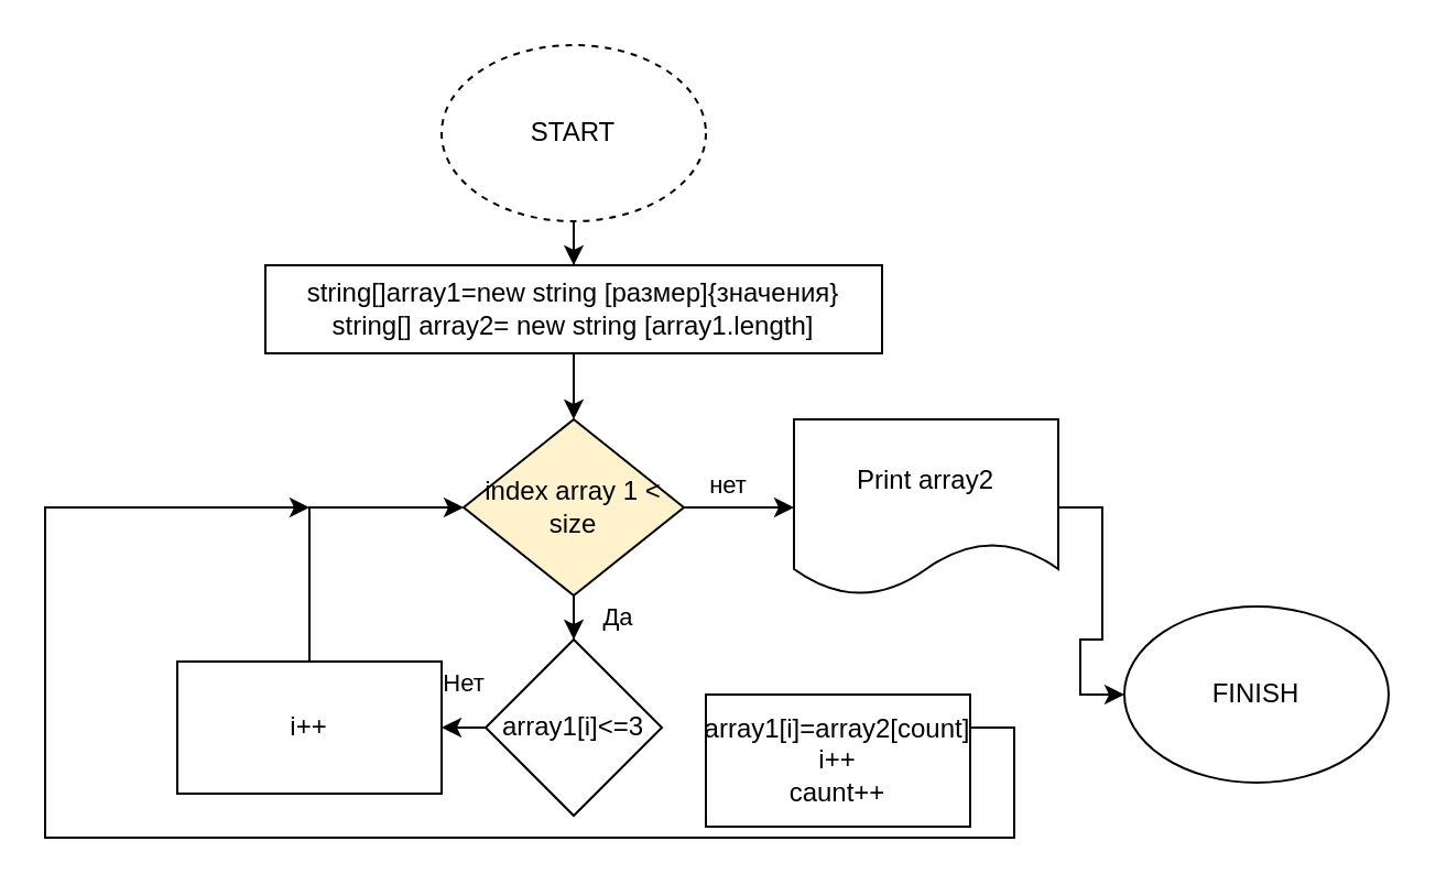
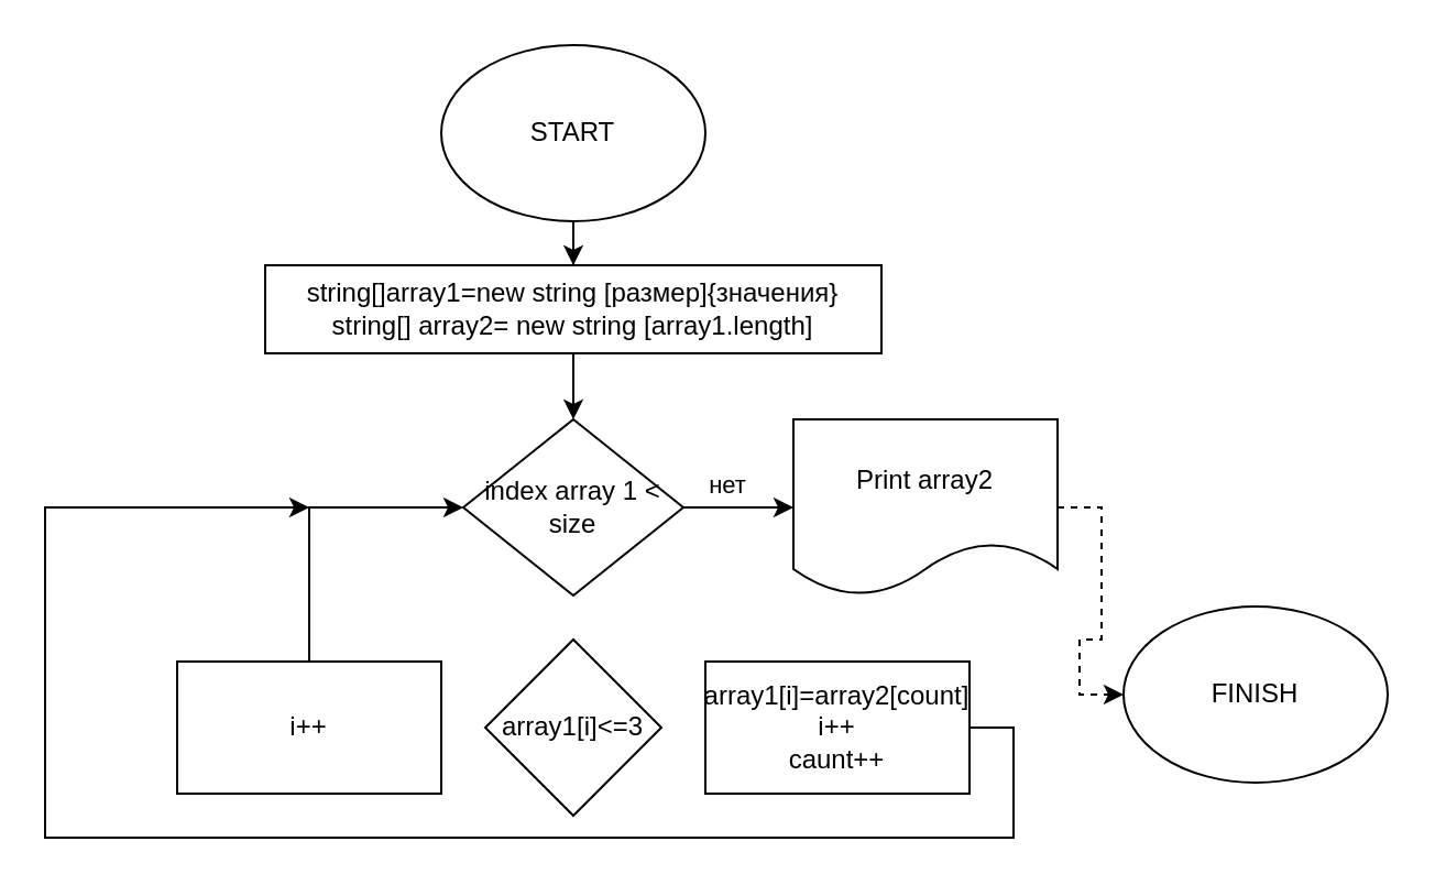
  <mxCell id="0" />
  <mxCell id="1" parent="0" />
  <mxCell id="2" style="edgeStyle=orthogonalEdgeStyle;rounded=0;orthogonalLoop=1;jettySize=auto;html=1;entryX=0.5;entryY=0;entryDx=0;entryDy=0;" edge="1" parent="1" source="3" target="5"><mxGeometry relative="1" as="geometry" /></mxCell>
- <mxCell id="3" value="START" style="ellipse;whiteSpace=wrap;html=1;dashed=1;" vertex="1" parent="1"><mxGeometry x="200" y="20" width="120" height="80" as="geometry" /></mxCell>
+ <mxCell id="3" value="START" style="ellipse;whiteSpace=wrap;html=1;" vertex="1" parent="1"><mxGeometry x="200" y="20" width="120" height="80" as="geometry" /></mxCell>
  <mxCell id="4" style="edgeStyle=orthogonalEdgeStyle;rounded=0;orthogonalLoop=1;jettySize=auto;html=1;entryX=0.5;entryY=0;entryDx=0;entryDy=0;" edge="1" parent="1" source="5" target="9"><mxGeometry relative="1" as="geometry" /></mxCell>
  <mxCell id="5" value="string[]array1=new string [размер]{значения}&lt;br&gt;string[] array2= new string [array1.length]" style="rounded=0;whiteSpace=wrap;html=1;" vertex="1" parent="1"><mxGeometry x="120" y="120" width="280" height="40" as="geometry" /></mxCell>
  <mxCell id="6" style="edgeStyle=orthogonalEdgeStyle;rounded=0;orthogonalLoop=1;jettySize=auto;html=1;exitX=1;exitY=0.5;exitDx=0;exitDy=0;" edge="1" parent="1" source="9"><mxGeometry relative="1" as="geometry"><mxPoint x="310" y="230" as="targetPoint" /></mxGeometry></mxCell>
  <mxCell id="7" value="нет" style="edgeStyle=orthogonalEdgeStyle;rounded=0;orthogonalLoop=1;jettySize=auto;html=1;exitX=1;exitY=0.5;exitDx=0;exitDy=0;" edge="1" parent="1" source="9"><mxGeometry x="-0.2" y="10" relative="1" as="geometry"><mxPoint x="360" y="230" as="targetPoint" /><mxPoint as="offset" /></mxGeometry></mxCell>
- <mxCell id="8" value="Да" style="edgeStyle=orthogonalEdgeStyle;rounded=0;orthogonalLoop=1;jettySize=auto;html=1;entryX=0.5;entryY=0;entryDx=0;entryDy=0;" edge="1" parent="1" source="9" target="14"><mxGeometry x="0.667" y="20" relative="1" as="geometry"><mxPoint as="offset" /></mxGeometry></mxCell>
- <mxCell id="9" value="index array 1 &amp;lt; size" style="rhombus;whiteSpace=wrap;html=1;fillColor=#fff2cc;" vertex="1" parent="1"><mxGeometry x="210" y="190" width="100" height="80" as="geometry" /></mxCell>
- <mxCell id="10" style="edgeStyle=orthogonalEdgeStyle;rounded=0;orthogonalLoop=1;jettySize=auto;html=1;entryX=0;entryY=0.5;entryDx=0;entryDy=0;" edge="1" parent="1" source="11" target="12"><mxGeometry relative="1" as="geometry" /></mxCell>
+ <mxCell id="9" value="index array 1 &amp;lt; size" style="rhombus;whiteSpace=wrap;html=1;" vertex="1" parent="1"><mxGeometry x="210" y="190" width="100" height="80" as="geometry" /></mxCell>
+ <mxCell id="10" style="edgeStyle=orthogonalEdgeStyle;rounded=0;orthogonalLoop=1;jettySize=auto;html=1;entryX=0;entryY=0.5;entryDx=0;entryDy=0;dashed=1;" edge="1" parent="1" source="11" target="12"><mxGeometry relative="1" as="geometry" /></mxCell>
  <mxCell id="11" value="Print array2" style="shape=document;whiteSpace=wrap;html=1;boundedLbl=1;" vertex="1" parent="1"><mxGeometry x="360" y="190" width="120" height="80" as="geometry" /></mxCell>
  <mxCell id="12" value="FINISH" style="ellipse;whiteSpace=wrap;html=1;" vertex="1" parent="1"><mxGeometry x="510" y="275" width="120" height="80" as="geometry" /></mxCell>
- <mxCell id="13" value="Нет" style="edgeStyle=orthogonalEdgeStyle;rounded=0;orthogonalLoop=1;jettySize=auto;html=1;exitX=0;exitY=0.5;exitDx=0;exitDy=0;entryX=1;entryY=0.5;entryDx=0;entryDy=0;" edge="1" parent="1" source="14" target="16"><mxGeometry y="-20" relative="1" as="geometry"><Array as="points"><mxPoint x="210" y="330" /><mxPoint x="210" y="330" /></Array><mxPoint as="offset" /></mxGeometry></mxCell>
  <mxCell id="14" value="array1[i]&amp;lt;=3" style="rhombus;whiteSpace=wrap;html=1;" vertex="1" parent="1"><mxGeometry x="220" y="290" width="80" height="80" as="geometry" /></mxCell>
  <mxCell id="15" style="edgeStyle=orthogonalEdgeStyle;rounded=0;orthogonalLoop=1;jettySize=auto;html=1;exitX=0.5;exitY=0;exitDx=0;exitDy=0;entryX=0;entryY=0.5;entryDx=0;entryDy=0;" edge="1" parent="1" source="16" target="9"><mxGeometry relative="1" as="geometry"><mxPoint x="140" y="210" as="targetPoint" /></mxGeometry></mxCell>
  <mxCell id="16" value="i++" style="rounded=0;whiteSpace=wrap;html=1;" vertex="1" parent="1"><mxGeometry x="80" y="300" width="120" height="60" as="geometry" /></mxCell>
  <mxCell id="17" style="edgeStyle=orthogonalEdgeStyle;rounded=0;orthogonalLoop=1;jettySize=auto;html=1;exitX=1;exitY=0.5;exitDx=0;exitDy=0;" edge="1" parent="1" source="18"><mxGeometry relative="1" as="geometry"><mxPoint x="140" y="230" as="targetPoint" /><Array as="points"><mxPoint x="460" y="330" /><mxPoint x="460" y="380" /><mxPoint x="20" y="380" /></Array></mxGeometry></mxCell>
- <mxCell id="18" value="array1[i]=array2[count]&lt;br&gt;i++&lt;br&gt;caunt++" style="rounded=0;whiteSpace=wrap;html=1;" vertex="1" parent="1"><mxGeometry x="320" y="315" width="120" height="60" as="geometry" /></mxCell>
+ <mxCell id="18" value="array1[i]=array2[count]&lt;br&gt;i++&lt;br&gt;caunt++" style="rounded=0;whiteSpace=wrap;html=1;" vertex="1" parent="1"><mxGeometry x="320" y="300" width="120" height="60" as="geometry" /></mxCell>
